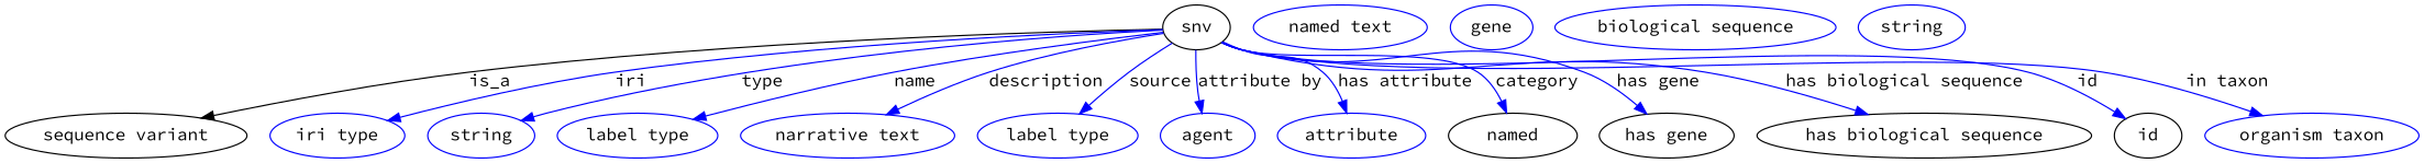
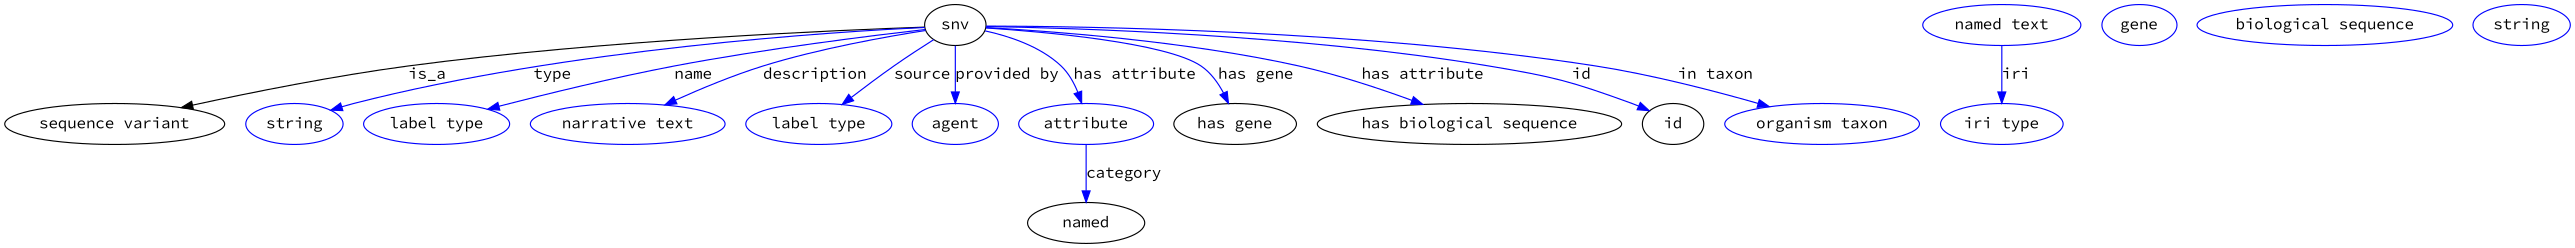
  digraph {
    fontname="Source Code Pro"
    node [fontname="Source Code Pro" color=blue]
    edge [fontname="Source Code Pro" color=blue style=solid]
    n1 [height=0.5 label=snv width=0.75 color=""]
    "sequence variant" [height=0.5 width=2.5095 color=""]
    n3 [height=0.5 label="iri type" width=1.2277]
    n4 [height=0.5 label=string width=1.0652]
    n5 [height=0.5 label="label type" width=1.5707]
    n6 [height=0.5 label="narrative text" width=2.0943]
    n7 [height=0.5 label="label type" width=1.5707]
    n8 [height=0.5 label=agent width=1.0291]
    n9 [height=0.5 label=attribute width=1.4443]
    n10 [height=0.5 label=named width=1.4263 color=""]
    "has gene" [height=0.5 width=1.4443 color=""]
    "has biological sequence" [height=0.5 width=3.34 color=""]
    id [height=0.5 width=0.75 color=""]
    n14 [height=0.5 label="organism taxon" width=2.3109]
    n15 [height=0.5 label="named text" width=1.9318]
    n16 [height=0.5 label=gene width=0.92075]
    n17 [height=0.5 label="biological sequence" width=2.8164]
    n18 [height=0.5 label=string width=1.0652]
    n1 -> "sequence variant" [label=is_a color="" style=""]
-   n1 -> n3 [label=iri]
+   n15 -> n3 [label=iri]
    n1 -> n4 [label=type]
    n1 -> n5 [label=name]
    n1 -> n6 [label=description]
    n1 -> n7 [label=source]
-   n1 -> n8 [label="attribute by"]
+   n1 -> n8 [label="provided by"]
    n1 -> n9 [label="has attribute"]
-   n1 -> n10 [label=category]
+   n9 -> n10 [label=category]
    n1 -> "has gene" [label="has gene"]
-   n1 -> "has biological sequence" [label="has biological sequence"]
+   n1 -> "has biological sequence" [label="has attribute"]
    n1 -> id [label=id]
    n1 -> n14 [label="in taxon"]
  }
